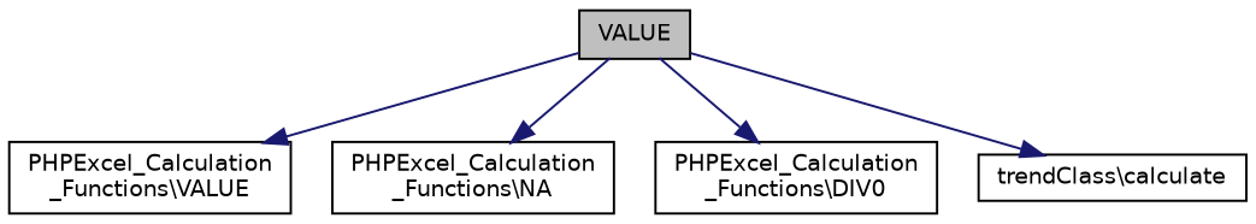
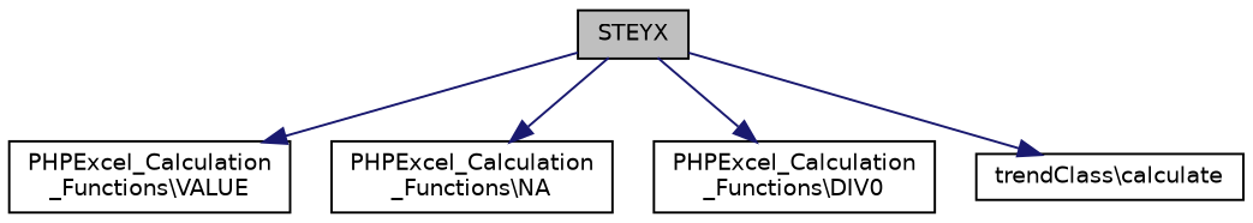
  digraph {
    rankdir=TB
    node [color=black fillcolor=white fontname=Helvetica fontsize=10 shape=record style=filled]
    edge [color=midnightblue fontname=Helvetica fontsize=10 labelfontname=Helvetica labelfontsize=10 style=solid]
-   n1 [fillcolor=grey75 fontcolor=black height=0.2 label=VALUE width=0.4]
+   n1 [fillcolor=grey75 fontcolor=black height=0.2 label=STEYX width=0.4]
    n2 [height=0.2 label="PHPExcel_Calculation\l_Functions\\VALUE" width=0.4]
    Node362 [height=0.2 label="PHPExcel_Calculation\l_Functions\\NA" width=0.4]
    n4 [height=0.2 label="PHPExcel_Calculation\l_Functions\\DIV0" width=0.4]
    n5 [height=0.2 label="trendClass\\calculate" width=0.4]
    n1 -> n2
    n1 -> Node362
    n1 -> n4
    n1 -> n5
  }
